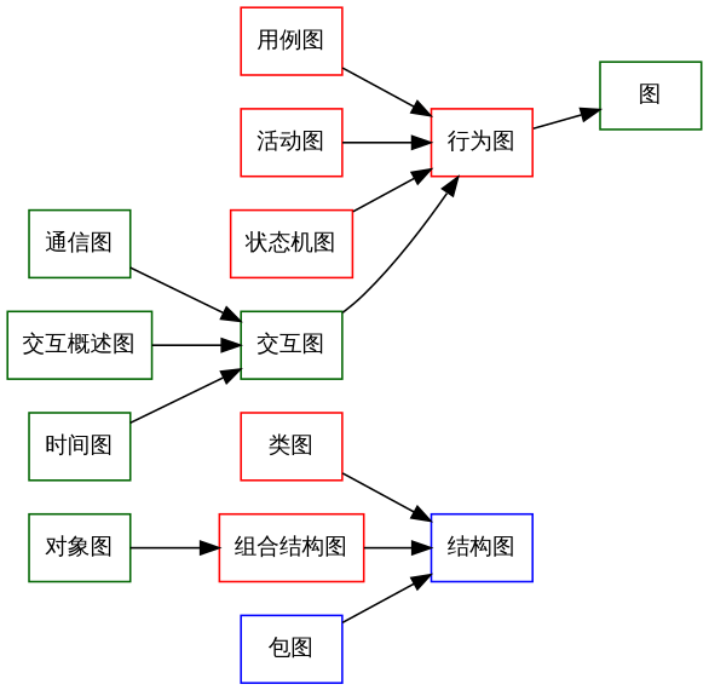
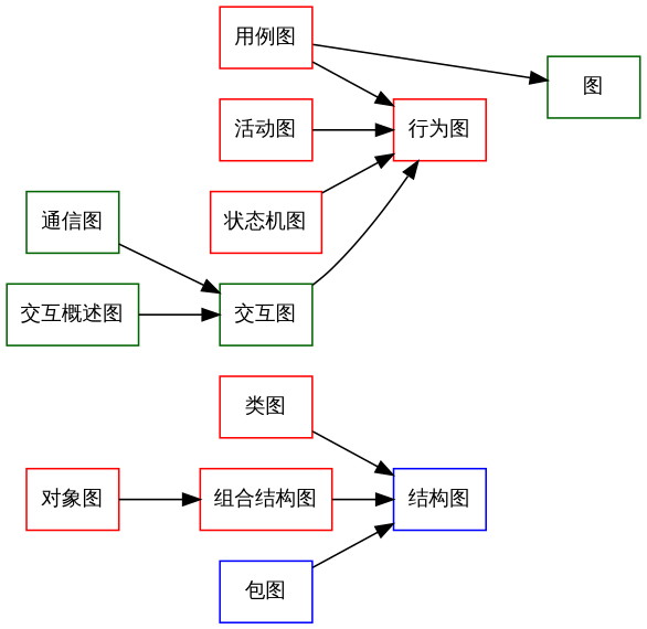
  digraph {
    rankdir=LR
    node [color=red fontname="Microsoft YaHei" fontsize=12 shape=box]
    "结构图" [color=blue]
    "行为图"
    "图" [color=darkgreen]
    "类图"
    "组合结构图"
-   "对象图" [color=darkgreen]
+   "对象图"
    "包图" [color=blue]
    "活动图"
    "用例图"
    "状态机图"
    "交互图" [color=darkgreen]
    "通信图" [color=darkgreen]
    "交互概述图" [color=darkgreen]
-   "时间图" [color=darkgreen]
-   "行为图" -> "图"
+   "用例图" -> "图"
    "类图" -> "结构图"
    "组合结构图" -> "结构图"
    "对象图" -> "组合结构图"
    "包图" -> "结构图"
    "活动图" -> "行为图"
    "用例图" -> "行为图"
    "状态机图" -> "行为图"
    "交互图" -> "行为图"
    "通信图" -> "交互图"
    "交互概述图" -> "交互图"
-   "时间图" -> "交互图"
  }
